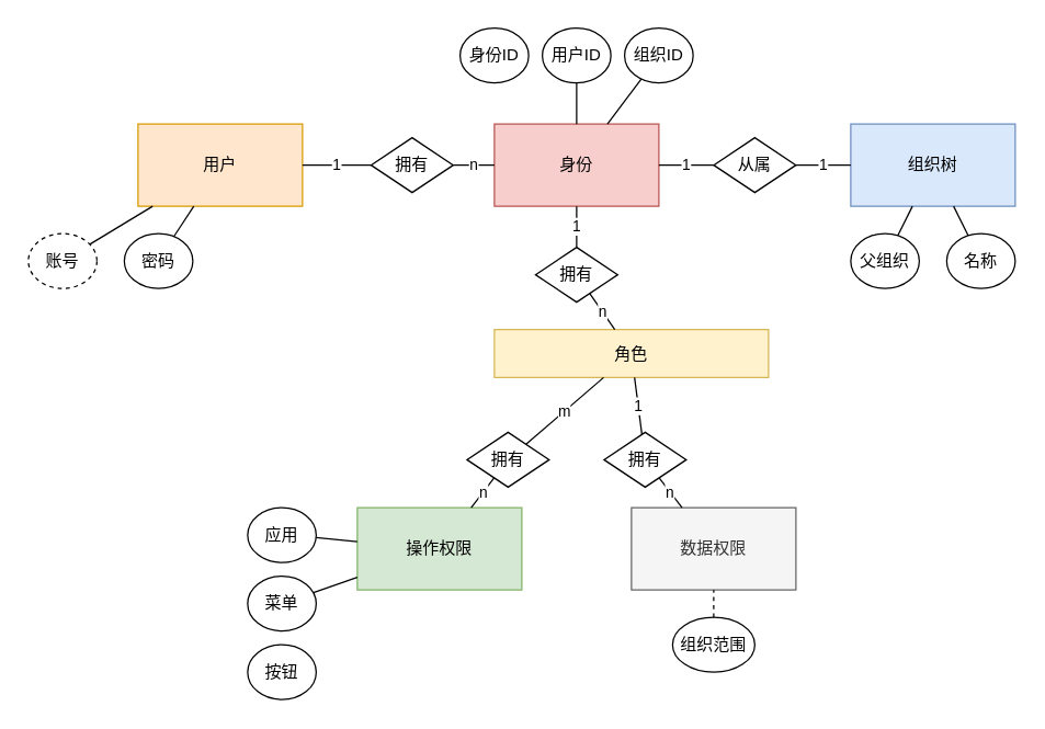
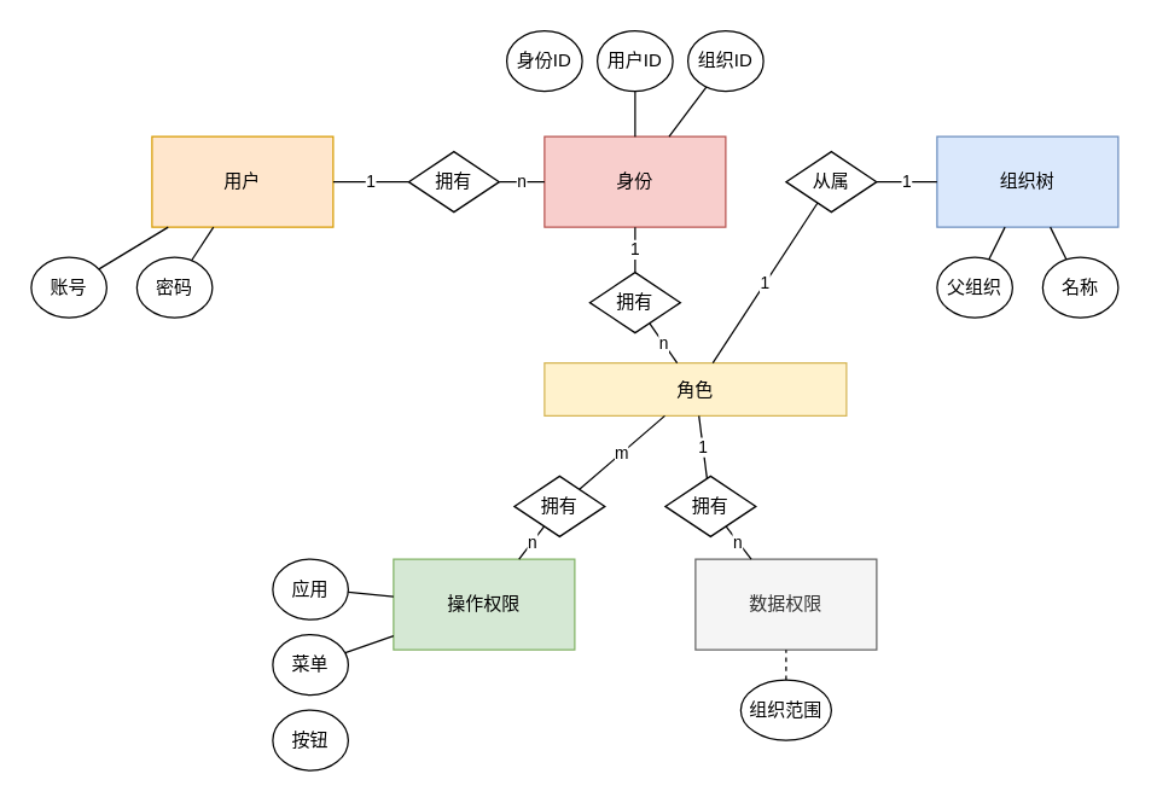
  <mxCell id="0" />
  <mxCell id="1" parent="0" />
  <mxCell id="2" value="操作权限" style="rounded=0;whiteSpace=wrap;html=1;fillColor=#d5e8d4;strokeColor=#82b366;" vertex="1" parent="1"><mxGeometry x="260" y="370" width="120" height="60" as="geometry" /></mxCell>
  <mxCell id="3" value="组织树" style="rounded=0;whiteSpace=wrap;html=1;fillColor=#dae8fc;strokeColor=#6c8ebf;" vertex="1" parent="1"><mxGeometry x="620" y="90" width="120" height="60" as="geometry" /></mxCell>
  <mxCell id="4" value="数据权限" style="rounded=0;whiteSpace=wrap;html=1;fillColor=#f5f5f5;strokeColor=#666666;fontColor=#333333;" vertex="1" parent="1"><mxGeometry x="460" y="370" width="120" height="60" as="geometry" /></mxCell>
  <mxCell id="5" value="角色" style="rounded=0;whiteSpace=wrap;html=1;fillColor=#fff2cc;strokeColor=#d6b656;" vertex="1" parent="1"><mxGeometry x="360" y="240" width="200" height="35" as="geometry" /></mxCell>
  <mxCell id="6" value="按钮" style="ellipse;whiteSpace=wrap;html=1;" vertex="1" parent="1"><mxGeometry x="180" y="470" width="50" height="40" as="geometry" /></mxCell>
  <mxCell id="7" value="菜单" style="ellipse;whiteSpace=wrap;html=1;" vertex="1" parent="1"><mxGeometry x="180" y="420" width="50" height="40" as="geometry" /></mxCell>
  <mxCell id="8" value="应用" style="ellipse;whiteSpace=wrap;html=1;" vertex="1" parent="1"><mxGeometry x="180" y="370" width="50" height="40" as="geometry" /></mxCell>
  <mxCell id="9" value="用户" style="rounded=0;whiteSpace=wrap;html=1;fillColor=#ffe6cc;strokeColor=#d79b00;" vertex="1" parent="1"><mxGeometry x="100" y="90" width="120" height="60" as="geometry" /></mxCell>
  <mxCell id="10" value="身份" style="rounded=0;whiteSpace=wrap;html=1;fillColor=#f8cecc;strokeColor=#b85450;" vertex="1" parent="1"><mxGeometry x="360" y="90" width="120" height="60" as="geometry" /></mxCell>
  <mxCell id="11" value="组织范围" style="ellipse;whiteSpace=wrap;html=1;" vertex="1" parent="1"><mxGeometry x="490" y="450" width="60" height="40" as="geometry" /></mxCell>
- <mxCell id="12" value="1" style="endArrow=none;html=1;" edge="1" parent="1" source="13" target="10"><mxGeometry width="50" height="50" relative="1" as="geometry"><mxPoint x="360" y="260" as="sourcePoint" /><mxPoint x="410" y="210" as="targetPoint" /></mxGeometry></mxCell>
+ <mxCell id="12" value="1" style="endArrow=none;html=1;" edge="1" parent="1" source="13" target="5"><mxGeometry width="50" height="50" relative="1" as="geometry"><mxPoint x="360" y="260" as="sourcePoint" /><mxPoint x="410" y="210" as="targetPoint" /></mxGeometry></mxCell>
  <mxCell id="13" value="从属" style="rhombus;whiteSpace=wrap;html=1;" vertex="1" parent="1"><mxGeometry x="520" y="100" width="60" height="40" as="geometry" /></mxCell>
  <mxCell id="14" value="1" style="endArrow=none;html=1;" edge="1" parent="1" source="3" target="13"><mxGeometry width="50" height="50" relative="1" as="geometry"><mxPoint x="230" y="119.091" as="sourcePoint" /><mxPoint x="440" y="150.909" as="targetPoint" /></mxGeometry></mxCell>
  <mxCell id="15" value="n" style="endArrow=none;html=1;" edge="1" parent="1" source="17" target="10"><mxGeometry width="50" height="50" relative="1" as="geometry"><mxPoint x="230" y="200.909" as="sourcePoint" /><mxPoint x="440" y="169.091" as="targetPoint" /></mxGeometry></mxCell>
  <mxCell id="16" value="n" style="endArrow=none;html=1;" edge="1" parent="1" source="19" target="5"><mxGeometry width="50" height="50" relative="1" as="geometry"><mxPoint x="110" y="590" as="sourcePoint" /><mxPoint x="160" y="540" as="targetPoint" /></mxGeometry></mxCell>
  <mxCell id="17" value="拥有" style="rhombus;whiteSpace=wrap;html=1;" vertex="1" parent="1"><mxGeometry x="270" y="100" width="60" height="40" as="geometry" /></mxCell>
  <mxCell id="18" value="1" style="endArrow=none;html=1;" edge="1" parent="1" source="9" target="17"><mxGeometry width="50" height="50" relative="1" as="geometry"><mxPoint x="260" y="120" as="sourcePoint" /><mxPoint x="350" y="120" as="targetPoint" /></mxGeometry></mxCell>
  <mxCell id="19" value="拥有" style="rhombus;whiteSpace=wrap;html=1;" vertex="1" parent="1"><mxGeometry x="390" y="180" width="60" height="40" as="geometry" /></mxCell>
  <mxCell id="20" value="1" style="endArrow=none;html=1;" edge="1" parent="1" source="10" target="19"><mxGeometry width="50" height="50" relative="1" as="geometry"><mxPoint x="420" y="150" as="sourcePoint" /><mxPoint x="420" y="240" as="targetPoint" /></mxGeometry></mxCell>
- <mxCell id="21" value="账号" style="ellipse;whiteSpace=wrap;html=1;dashed=1;" vertex="1" parent="1"><mxGeometry x="20" y="170" width="50" height="40" as="geometry" /></mxCell>
+ <mxCell id="21" value="账号" style="ellipse;whiteSpace=wrap;html=1;" vertex="1" parent="1"><mxGeometry x="20" y="170" width="50" height="40" as="geometry" /></mxCell>
  <mxCell id="22" value="密码" style="ellipse;whiteSpace=wrap;html=1;" vertex="1" parent="1"><mxGeometry x="90" y="170" width="50" height="40" as="geometry" /></mxCell>
  <mxCell id="23" value="组织ID" style="ellipse;whiteSpace=wrap;html=1;" vertex="1" parent="1"><mxGeometry x="455" y="20" width="50" height="40" as="geometry" /></mxCell>
  <mxCell id="24" value="用户ID" style="ellipse;whiteSpace=wrap;html=1;" vertex="1" parent="1"><mxGeometry x="395" y="20" width="50" height="40" as="geometry" /></mxCell>
  <mxCell id="25" value="身份ID" style="ellipse;whiteSpace=wrap;html=1;" vertex="1" parent="1"><mxGeometry x="335" y="20" width="50" height="40" as="geometry" /></mxCell>
  <mxCell id="26" value="父组织" style="ellipse;whiteSpace=wrap;html=1;" vertex="1" parent="1"><mxGeometry x="620" y="170" width="50" height="40" as="geometry" /></mxCell>
  <mxCell id="27" value="名称" style="ellipse;whiteSpace=wrap;html=1;" vertex="1" parent="1"><mxGeometry x="690" y="170" width="50" height="40" as="geometry" /></mxCell>
  <mxCell id="28" value="m" style="endArrow=none;html=1;" edge="1" parent="1" source="30" target="5"><mxGeometry width="50" height="50" relative="1" as="geometry"><mxPoint x="230" y="320" as="sourcePoint" /><mxPoint x="280" y="270" as="targetPoint" /></mxGeometry></mxCell>
  <mxCell id="29" value="1" style="endArrow=none;html=1;" edge="1" parent="1" source="32" target="5"><mxGeometry width="50" height="50" relative="1" as="geometry"><mxPoint x="630" y="320" as="sourcePoint" /><mxPoint x="680" y="270" as="targetPoint" /></mxGeometry></mxCell>
  <mxCell id="30" value="拥有" style="rhombus;whiteSpace=wrap;html=1;" vertex="1" parent="1"><mxGeometry x="340" y="315" width="60" height="40" as="geometry" /></mxCell>
  <mxCell id="31" value="n" style="endArrow=none;html=1;" edge="1" parent="1" source="2" target="30"><mxGeometry width="50" height="50" relative="1" as="geometry"><mxPoint x="343.077" y="370" as="sourcePoint" /><mxPoint x="396.923" y="300" as="targetPoint" /></mxGeometry></mxCell>
  <mxCell id="32" value="拥有" style="rhombus;whiteSpace=wrap;html=1;" vertex="1" parent="1"><mxGeometry x="440" y="315" width="60" height="40" as="geometry" /></mxCell>
  <mxCell id="33" value="n" style="endArrow=none;html=1;" edge="1" parent="1" source="4" target="32"><mxGeometry width="50" height="50" relative="1" as="geometry"><mxPoint x="496.923" y="370" as="sourcePoint" /><mxPoint x="443.077" y="300" as="targetPoint" /></mxGeometry></mxCell>
  <mxCell id="34" value="" style="endArrow=none;html=1;" edge="1" parent="1" source="8" target="2"><mxGeometry width="50" height="50" relative="1" as="geometry"><mxPoint x="90" y="380" as="sourcePoint" /><mxPoint x="140" y="330" as="targetPoint" /></mxGeometry></mxCell>
  <mxCell id="35" value="" style="endArrow=none;html=1;" edge="1" parent="1" source="7" target="2"><mxGeometry width="50" height="50" relative="1" as="geometry"><mxPoint x="290" y="520" as="sourcePoint" /><mxPoint x="340" y="470" as="targetPoint" /></mxGeometry></mxCell>
  <mxCell id="36" value="" style="endArrow=none;html=1;dashed=1;" edge="1" parent="1" source="11" target="4"><mxGeometry width="50" height="50" relative="1" as="geometry"><mxPoint x="392.794" y="492.952" as="sourcePoint" /><mxPoint x="451.667" y="447" as="targetPoint" /></mxGeometry></mxCell>
  <mxCell id="37" value="" style="endArrow=none;html=1;" edge="1" parent="1" source="22" target="9"><mxGeometry width="50" height="50" relative="1" as="geometry"><mxPoint x="230" y="280" as="sourcePoint" /><mxPoint x="280" y="230" as="targetPoint" /></mxGeometry></mxCell>
  <mxCell id="38" value="" style="endArrow=none;html=1;" edge="1" parent="1" source="21" target="9"><mxGeometry width="50" height="50" relative="1" as="geometry"><mxPoint x="30" y="150" as="sourcePoint" /><mxPoint x="80" y="100" as="targetPoint" /></mxGeometry></mxCell>
  <mxCell id="39" value="" style="endArrow=none;html=1;" edge="1" parent="1" source="10" target="24"><mxGeometry width="50" height="50" relative="1" as="geometry"><mxPoint x="240" y="250" as="sourcePoint" /><mxPoint x="290" y="200" as="targetPoint" /></mxGeometry></mxCell>
  <mxCell id="40" value="" style="endArrow=none;html=1;" edge="1" parent="1" source="10" target="23"><mxGeometry width="50" height="50" relative="1" as="geometry"><mxPoint x="280" y="230" as="sourcePoint" /><mxPoint x="330" y="180" as="targetPoint" /></mxGeometry></mxCell>
  <mxCell id="41" value="" style="endArrow=none;html=1;" edge="1" parent="1" source="26" target="3"><mxGeometry width="50" height="50" relative="1" as="geometry"><mxPoint x="630" y="300" as="sourcePoint" /><mxPoint x="680" y="250" as="targetPoint" /></mxGeometry></mxCell>
  <mxCell id="42" value="" style="endArrow=none;html=1;" edge="1" parent="1" source="27" target="3"><mxGeometry width="50" height="50" relative="1" as="geometry"><mxPoint x="690" y="310" as="sourcePoint" /><mxPoint x="740" y="260" as="targetPoint" /></mxGeometry></mxCell>
